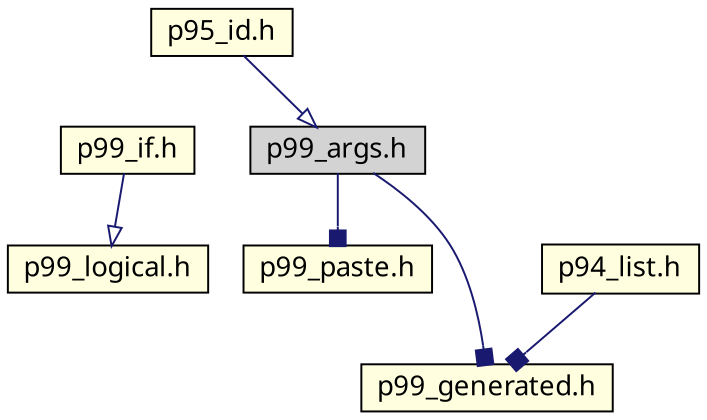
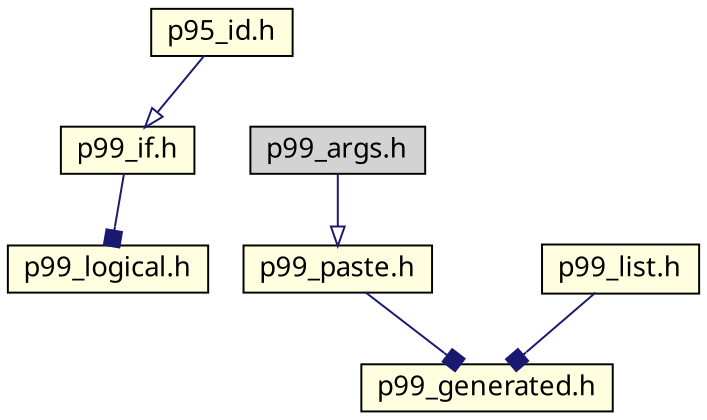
  digraph {
    fontname="Noto Sans"
    node [color=black fillcolor=lightyellow fontname="Noto Sans" fontsize=14 shape=record style=filled]
    edge [arrowhead=onormal color=midnightblue fontname="Noto Sans" fontsize=14 labelfontname=Helvetica labelfontsize=14 style=solid]
    n1 [fontcolor=black height=0.2 label="p95_id.h" width=0.4]
    n2 [height=0.2 label="p99_if.h" width=0.4]
    n3 [height=0.2 label="p99_logical.h" width=0.4]
    n4 [fillcolor=lightgrey height=0.2 label="p99_args.h" width=0.4]
    n5 [height=0.2 label="p99_paste.h" width=0.4]
-   n6 [height=0.2 label="p94_list.h" width=0.4]
+   n6 [height=0.2 label="p99_list.h" width=0.4]
    n7 [height=0.2 label="p99_generated.h" width=0.4]
-   n1 -> n4
-   n2 -> n3
-   n4 -> n5 [arrowhead=box]
-   n4 -> n7 [arrowhead=box]
+   n1 -> n2
+   n2 -> n3 [arrowhead=box]
+   n4 -> n5
+   n5 -> n7 [arrowhead=box]
    n6 -> n7 [arrowhead=box]
  }
